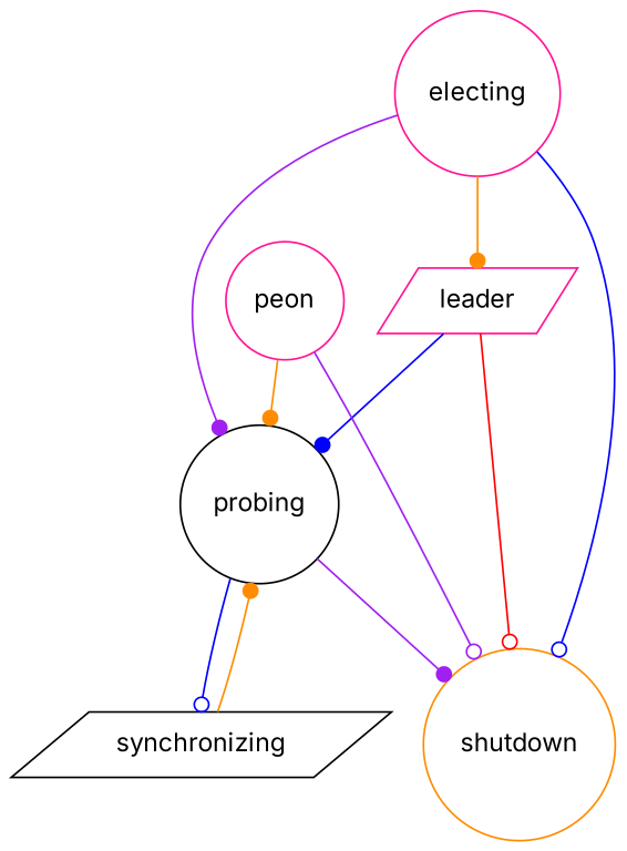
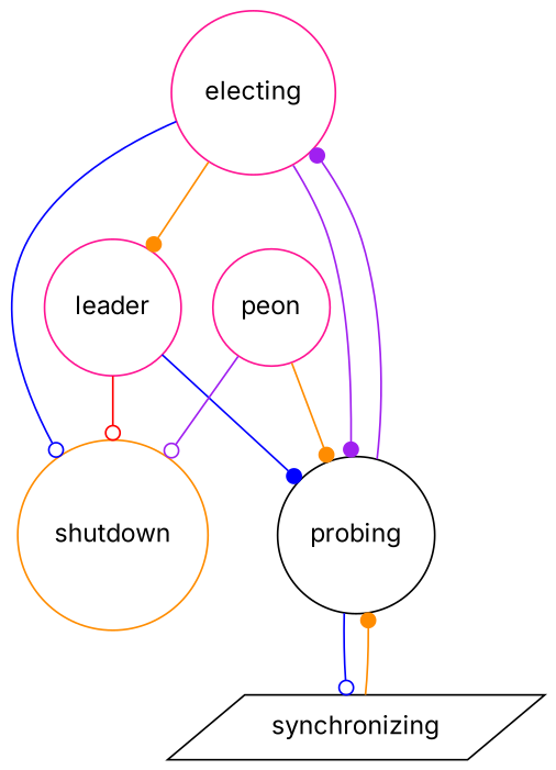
  digraph {
    fontname=Inter
    node [color=deeppink fontname=Inter shape=circle]
    edge [arrowhead=dot color=purple fontname=Inter]
    electing
    probing [color=black]
    synchronizing [color=black shape=parallelogram]
-   leader [shape=parallelogram]
+   leader
    shutdown [color=darkorange]
    peon
    electing -> probing
    electing -> leader [color=darkorange]
    electing -> shutdown [arrowhead=odot color=blue]
-   probing -> shutdown
+   probing -> electing
    probing -> synchronizing [arrowhead=odot color=blue]
    synchronizing -> probing [color=darkorange]
    leader -> probing [color=blue]
    leader -> shutdown [arrowhead=odot color=red]
    peon -> probing [color=darkorange]
    peon -> shutdown [arrowhead=odot]
  }
